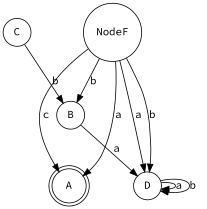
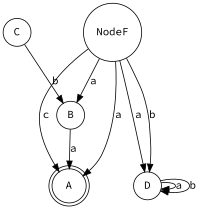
  digraph {
    fontname="Source Code Pro"
    node [fontname="Source Code Pro" shape=circle]
    edge [fontname="Source Code Pro"]
    n1 [label=A shape=doublecircle]
    n2 [label=B]
    n3 [label=C]
    n4 [label=D]
    NodeF
-   n2 -> n4 [label=a]
+   n2 -> n1 [label=a]
    n3 -> n2 [label=b]
    n4 -> n4 [label=a]
    n4 -> n4 [label=b]
    NodeF -> n1 [label=c]
    NodeF -> n1 [label=a]
-   NodeF -> n2 [label=b]
+   NodeF -> n2 [label=a]
    NodeF -> n4 [label=a]
    NodeF -> n4 [label=b]
  }
